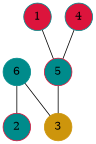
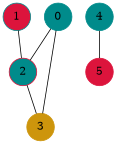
  graph {
    node [color=cyan4 shape=circle style=filled]
    2 [color=crimson fillcolor=cyan4]
-   0 [label=6]
+   0
    3 [color=darkgoldenrod3]
    1 [fillcolor=crimson]
-   5 [color=crimson fillcolor=cyan4]
-   4 [fillcolor=crimson]
-   5 -- 3
+   5 [color=crimson]
+   4
+   2 -- 3
    0 -- 2
    0 -- 3
-   1 -- 5
+   1 -- 2
    4 -- 5
  }
